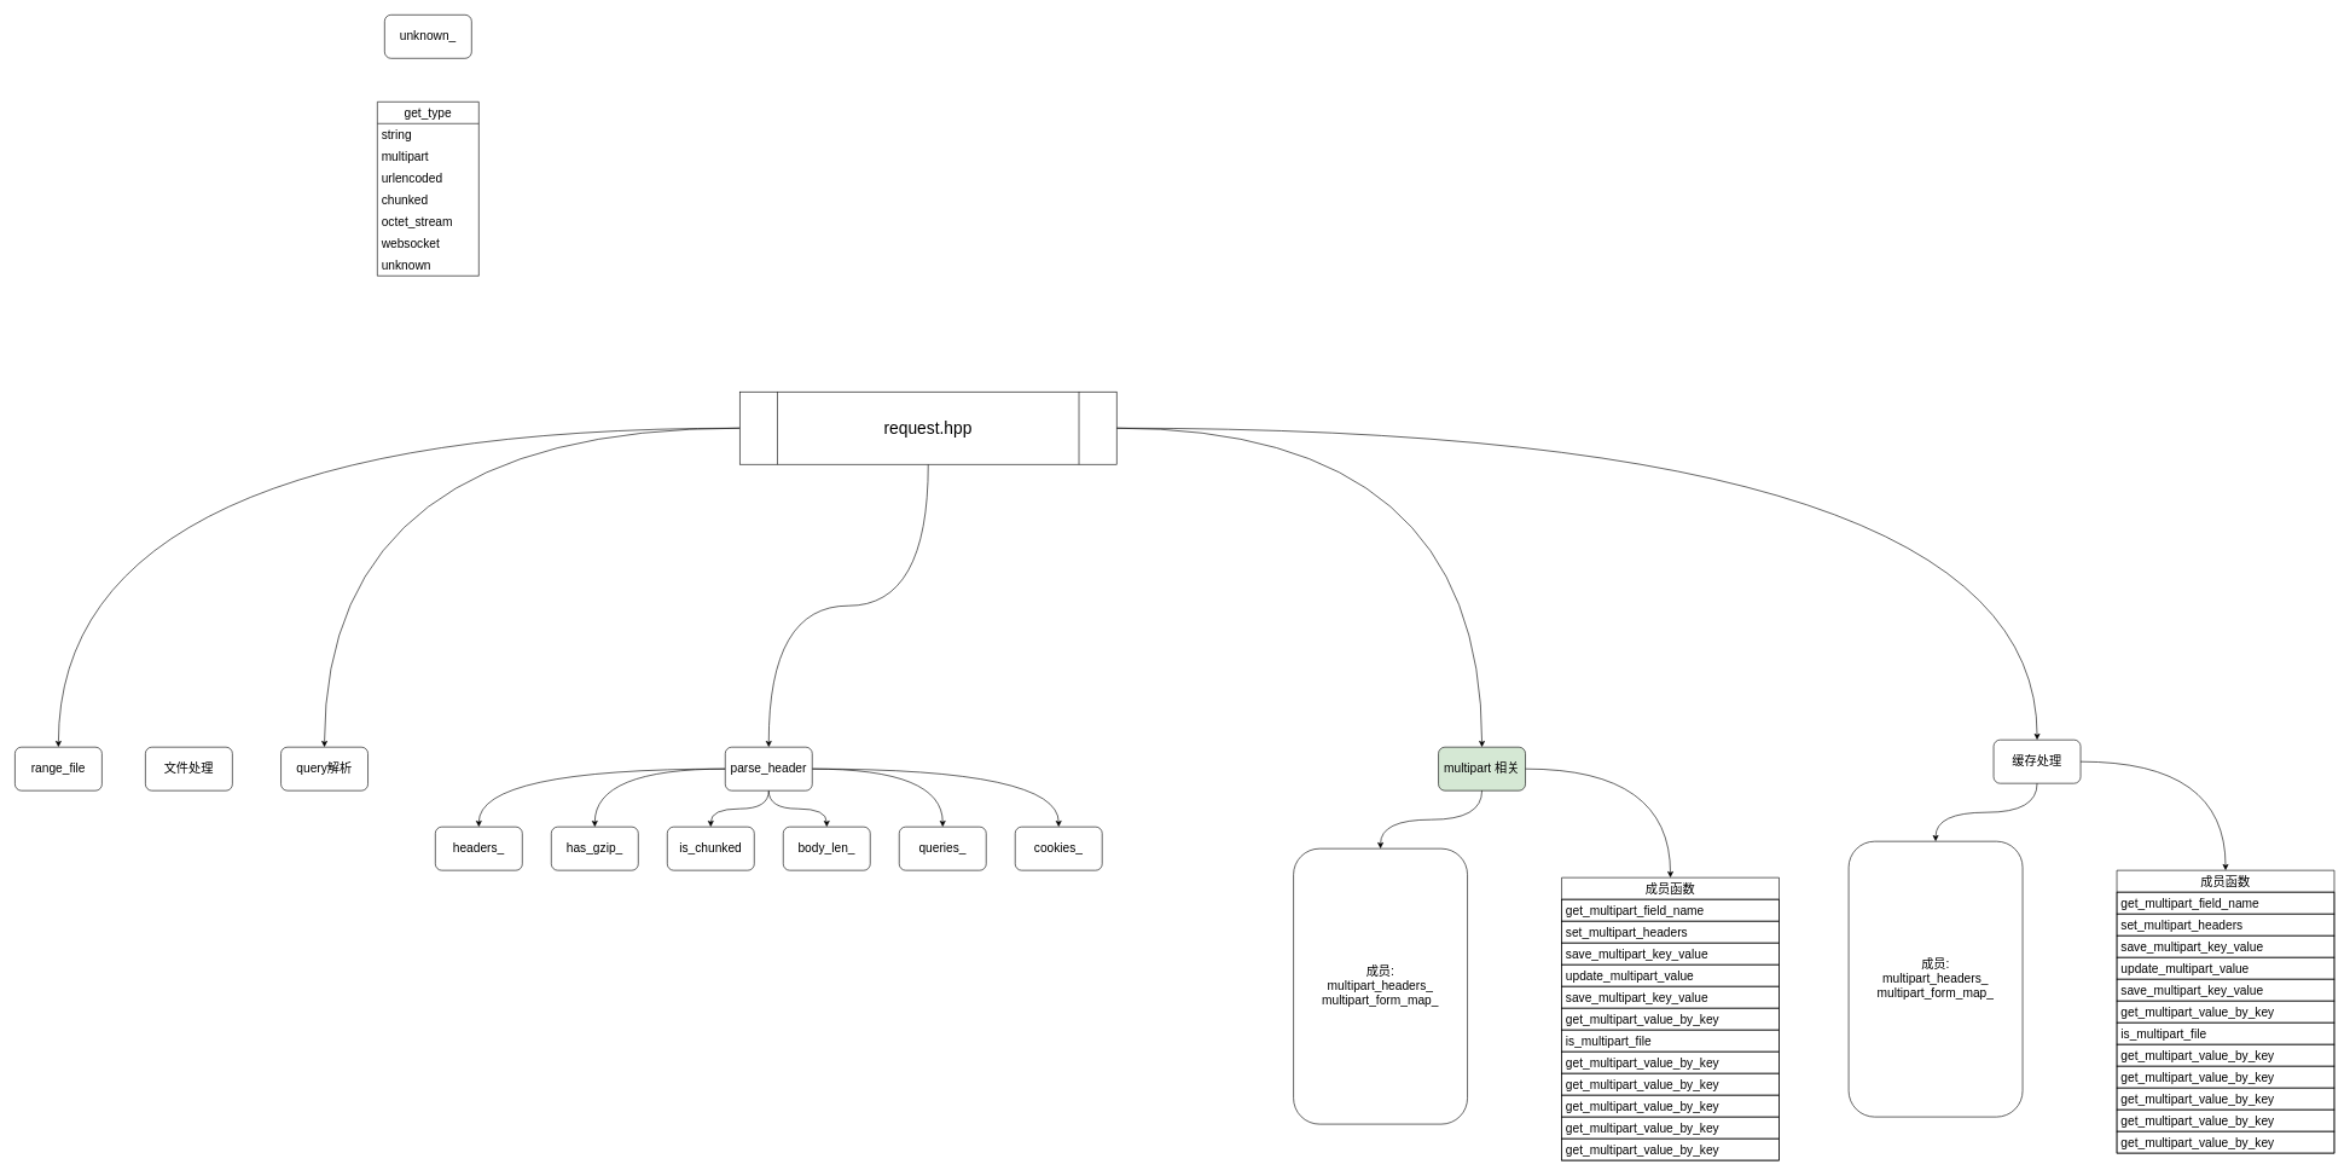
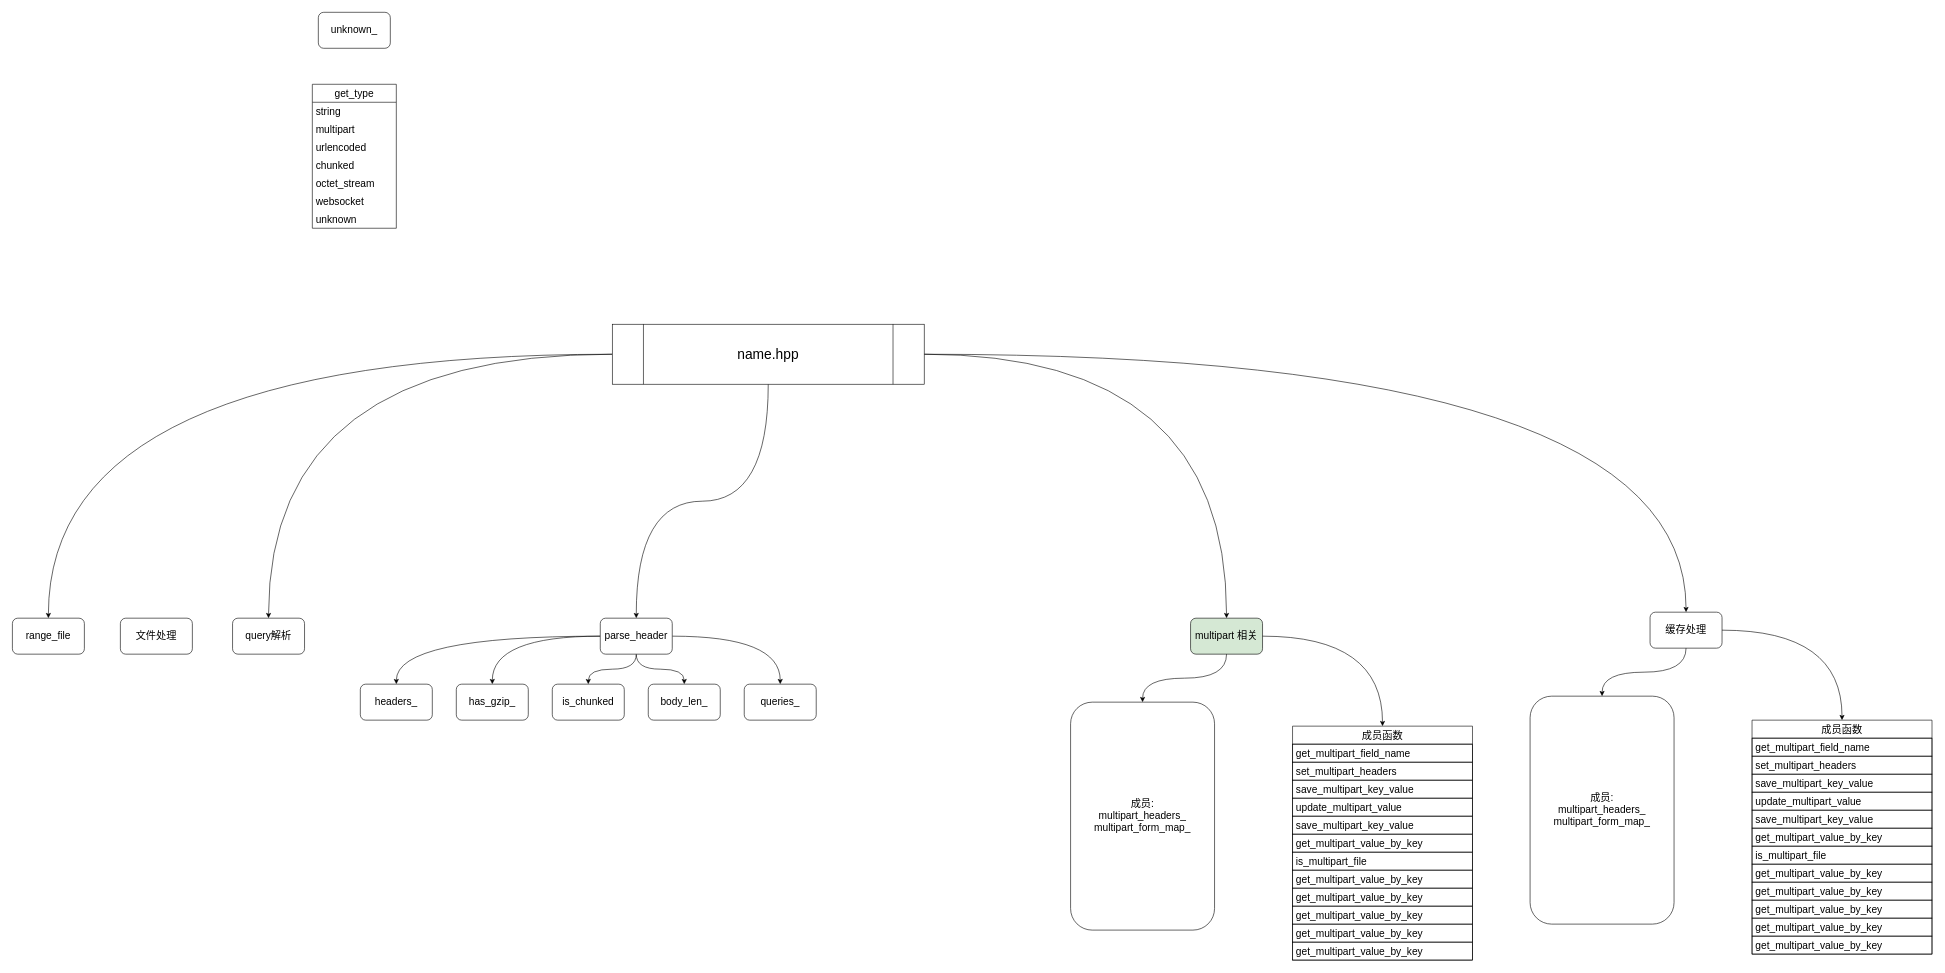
  <mxCell id="0" />
  <mxCell id="1" parent="0" />
  <mxCell id="2" value="" style="edgeStyle=orthogonalEdgeStyle;rounded=0;orthogonalLoop=1;jettySize=auto;html=1;fontSize=17;curved=1;" edge="1" parent="1" source="8" target="9"><mxGeometry relative="1" as="geometry" /></mxCell>
  <mxCell id="3" value="" style="edgeStyle=orthogonalEdgeStyle;curved=1;rounded=0;orthogonalLoop=1;jettySize=auto;html=1;fontSize=17;" edge="1" parent="1" source="8" target="10"><mxGeometry relative="1" as="geometry" /></mxCell>
  <mxCell id="4" value="" style="edgeStyle=orthogonalEdgeStyle;curved=1;rounded=0;orthogonalLoop=1;jettySize=auto;html=1;fontSize=17;" edge="1" parent="1" source="8" target="11"><mxGeometry relative="1" as="geometry" /></mxCell>
  <mxCell id="5" style="edgeStyle=orthogonalEdgeStyle;curved=1;rounded=0;orthogonalLoop=1;jettySize=auto;html=1;fontSize=17;entryX=0.5;entryY=0;entryDx=0;entryDy=0;" edge="1" parent="1" source="8" target="12"><mxGeometry relative="1" as="geometry"><mxPoint y="1160" as="targetPoint" x="800" /></mxGeometry></mxCell>
  <mxCell id="6" style="edgeStyle=orthogonalEdgeStyle;curved=1;rounded=0;orthogonalLoop=1;jettySize=auto;html=1;fontSize=17;" edge="1" parent="1" source="8" target="14"><mxGeometry relative="1" as="geometry" /></mxCell>
- <mxCell id="7" style="edgeStyle=orthogonalEdgeStyle;curved=1;rounded=0;orthogonalLoop=1;jettySize=auto;html=1;fontSize=17;" edge="1" parent="1" source="8" target="13"><mxGeometry relative="1" as="geometry" /></mxCell>
  <mxCell id="8" value="parse_header" style="rounded=1;whiteSpace=wrap;html=1;fontSize=17;" vertex="1" parent="1"><mxGeometry x="1000" y="1030" width="120" height="60" as="geometry" /></mxCell>
  <mxCell id="9" value="headers_" style="whiteSpace=wrap;html=1;rounded=1;fontSize=17;" vertex="1" parent="1"><mxGeometry x="600" y="1140" width="120" height="60" as="geometry" /></mxCell>
  <mxCell id="10" value="has_gzip_" style="whiteSpace=wrap;html=1;rounded=1;fontSize=17;" vertex="1" parent="1"><mxGeometry x="760" y="1140" width="120" height="60" as="geometry" /></mxCell>
  <mxCell id="11" value="is_chunked" style="whiteSpace=wrap;html=1;rounded=1;fontSize=17;" vertex="1" parent="1"><mxGeometry x="920" y="1140" width="120" height="60" as="geometry" /></mxCell>
  <mxCell id="12" value="body_len_" style="whiteSpace=wrap;html=1;rounded=1;fontSize=17;" vertex="1" parent="1"><mxGeometry x="1080" y="1140" width="120" height="60" as="geometry" /></mxCell>
- <mxCell id="13" value="cookies_" style="whiteSpace=wrap;html=1;rounded=1;fontSize=17;" vertex="1" parent="1"><mxGeometry x="1400" y="1140" width="120" height="60" as="geometry" /></mxCell>
  <mxCell id="14" value="queries_" style="whiteSpace=wrap;html=1;rounded=1;fontSize=17;" vertex="1" parent="1"><mxGeometry x="1240" y="1140" width="120" height="60" as="geometry" /></mxCell>
  <mxCell id="15" value="unknown_" style="rounded=1;whiteSpace=wrap;html=1;fontSize=17;" vertex="1" parent="1"><mxGeometry x="530" y="20" width="120" height="60" as="geometry" /></mxCell>
  <mxCell id="16" value="get_type" style="swimlane;fontStyle=0;childLayout=stackLayout;horizontal=1;startSize=30;horizontalStack=0;resizeParent=1;resizeParentMax=0;resizeLast=0;collapsible=1;marginBottom=0;fontSize=17;" vertex="1" parent="1"><mxGeometry x="520" y="140" width="140" height="240" as="geometry" /></mxCell>
  <mxCell id="17" value="string" style="text;strokeColor=none;fillColor=none;align=left;verticalAlign=middle;spacingLeft=4;spacingRight=4;overflow=hidden;points=[[0,0.5],[1,0.5]];portConstraint=eastwest;rotatable=0;fontSize=17;" vertex="1" parent="16"><mxGeometry y="30" width="140" height="30" as="geometry" /></mxCell>
  <mxCell id="18" value="multipart" style="text;strokeColor=none;fillColor=none;align=left;verticalAlign=middle;spacingLeft=4;spacingRight=4;overflow=hidden;points=[[0,0.5],[1,0.5]];portConstraint=eastwest;rotatable=0;fontSize=17;" vertex="1" parent="16"><mxGeometry y="60" width="140" height="30" as="geometry" /></mxCell>
  <mxCell id="19" value="urlencoded" style="text;strokeColor=none;fillColor=none;align=left;verticalAlign=middle;spacingLeft=4;spacingRight=4;overflow=hidden;points=[[0,0.5],[1,0.5]];portConstraint=eastwest;rotatable=0;fontSize=17;" vertex="1" parent="16"><mxGeometry y="90" width="140" height="30" as="geometry" /></mxCell>
  <mxCell id="20" value="chunked" style="text;strokeColor=none;fillColor=none;align=left;verticalAlign=middle;spacingLeft=4;spacingRight=4;overflow=hidden;points=[[0,0.5],[1,0.5]];portConstraint=eastwest;rotatable=0;fontSize=17;" vertex="1" parent="16"><mxGeometry y="120" width="140" height="30" as="geometry" /></mxCell>
  <mxCell id="21" value="octet_stream" style="text;strokeColor=none;fillColor=none;align=left;verticalAlign=middle;spacingLeft=4;spacingRight=4;overflow=hidden;points=[[0,0.5],[1,0.5]];portConstraint=eastwest;rotatable=0;fontSize=17;" vertex="1" parent="16"><mxGeometry y="150" width="140" height="30" as="geometry" /></mxCell>
  <mxCell id="22" value="websocket" style="text;strokeColor=none;fillColor=none;align=left;verticalAlign=middle;spacingLeft=4;spacingRight=4;overflow=hidden;points=[[0,0.5],[1,0.5]];portConstraint=eastwest;rotatable=0;fontSize=17;" vertex="1" parent="16"><mxGeometry y="180" width="140" height="30" as="geometry" /></mxCell>
  <mxCell id="23" value="unknown" style="text;strokeColor=none;fillColor=none;align=left;verticalAlign=middle;spacingLeft=4;spacingRight=4;overflow=hidden;points=[[0,0.5],[1,0.5]];portConstraint=eastwest;rotatable=0;fontSize=17;" vertex="1" parent="16"><mxGeometry y="210" width="140" height="30" as="geometry" /></mxCell>
  <mxCell id="24" value="文件处理" style="rounded=1;whiteSpace=wrap;html=1;fontSize=17;" vertex="1" parent="1"><mxGeometry x="200" y="1030" width="120" height="60" as="geometry" /></mxCell>
  <mxCell id="25" style="edgeStyle=orthogonalEdgeStyle;curved=1;rounded=0;orthogonalLoop=1;jettySize=auto;html=1;fontSize=23;" edge="1" parent="1" source="30" target="8"><mxGeometry relative="1" as="geometry" /></mxCell>
  <mxCell id="26" style="edgeStyle=orthogonalEdgeStyle;curved=1;rounded=0;orthogonalLoop=1;jettySize=auto;html=1;entryX=0.5;entryY=0;entryDx=0;entryDy=0;fontSize=23;" edge="1" parent="1" source="30" target="32"><mxGeometry relative="1" as="geometry" /></mxCell>
  <mxCell id="27" style="edgeStyle=orthogonalEdgeStyle;curved=1;rounded=0;orthogonalLoop=1;jettySize=auto;html=1;fontSize=23;" edge="1" parent="1" source="30" target="49"><mxGeometry relative="1" as="geometry" /></mxCell>
  <mxCell id="28" style="edgeStyle=orthogonalEdgeStyle;curved=1;rounded=0;orthogonalLoop=1;jettySize=auto;html=1;entryX=0.5;entryY=0;entryDx=0;entryDy=0;fontSize=23;" edge="1" parent="1" source="30" target="50"><mxGeometry relative="1" as="geometry" /></mxCell>
  <mxCell id="29" style="edgeStyle=orthogonalEdgeStyle;curved=1;rounded=0;orthogonalLoop=1;jettySize=auto;html=1;fontSize=23;" edge="1" parent="1" source="30" target="52"><mxGeometry relative="1" as="geometry" /></mxCell>
- <mxCell id="30" value="request.hpp" style="shape=process;whiteSpace=wrap;html=1;backgroundOutline=1;labelBorderColor=none;fontSize=23;strokeColor=default;" vertex="1" parent="1"><mxGeometry x="1020" y="540" width="520" height="100" as="geometry" /></mxCell>
+ <mxCell id="30" value="name.hpp" style="shape=process;whiteSpace=wrap;html=1;backgroundOutline=1;labelBorderColor=none;fontSize=23;strokeColor=default;" vertex="1" parent="1"><mxGeometry x="1020" y="540" width="520" height="100" as="geometry" /></mxCell>
  <mxCell id="31" value="" style="group" vertex="1" connectable="0" parent="1"><mxGeometry x="1784" y="1030" width="670" height="570" as="geometry" /></mxCell>
  <mxCell id="32" value="multipart 相关" style="rounded=1;whiteSpace=wrap;html=1;fontSize=17;fillColor=#d5e8d4;" vertex="1" parent="31"><mxGeometry x="200" width="120" height="60" as="geometry" /></mxCell>
  <mxCell id="33" value="成员:&lt;br&gt;multipart_headers_&lt;br&gt;multipart_form_map_" style="whiteSpace=wrap;html=1;rounded=1;fontSize=17;" vertex="1" parent="31"><mxGeometry y="140" width="240" height="380" as="geometry" /></mxCell>
  <mxCell id="34" value="" style="edgeStyle=orthogonalEdgeStyle;curved=1;rounded=0;orthogonalLoop=1;jettySize=auto;html=1;fontSize=17;" edge="1" parent="31" source="32" target="33"><mxGeometry relative="1" as="geometry" /></mxCell>
  <mxCell id="35" value="成员函数" style="swimlane;fontStyle=0;childLayout=stackLayout;horizontal=1;startSize=30;horizontalStack=0;resizeParent=1;resizeParentMax=0;resizeLast=0;collapsible=1;marginBottom=0;labelBorderColor=none;fontSize=17;strokeColor=default;" vertex="1" parent="31"><mxGeometry x="370" y="180" width="300" height="390" as="geometry" /></mxCell>
  <mxCell id="36" value="get_multipart_field_name" style="text;strokeColor=default;fillColor=none;align=left;verticalAlign=middle;spacingLeft=4;spacingRight=4;overflow=hidden;points=[[0,0.5],[1,0.5]];portConstraint=eastwest;rotatable=0;labelBorderColor=none;fontSize=17;" vertex="1" parent="35"><mxGeometry y="30" width="300" height="30" as="geometry" /></mxCell>
  <mxCell id="37" value="set_multipart_headers" style="text;strokeColor=default;fillColor=none;align=left;verticalAlign=middle;spacingLeft=4;spacingRight=4;overflow=hidden;points=[[0,0.5],[1,0.5]];portConstraint=eastwest;rotatable=0;labelBorderColor=none;fontSize=17;" vertex="1" parent="35"><mxGeometry y="60" width="300" height="30" as="geometry" /></mxCell>
  <mxCell id="38" value="save_multipart_key_value" style="text;strokeColor=default;fillColor=none;align=left;verticalAlign=middle;spacingLeft=4;spacingRight=4;overflow=hidden;points=[[0,0.5],[1,0.5]];portConstraint=eastwest;rotatable=0;labelBorderColor=none;fontSize=17;" vertex="1" parent="35"><mxGeometry y="90" width="300" height="30" as="geometry" /></mxCell>
  <mxCell id="39" value="update_multipart_value" style="text;strokeColor=default;fillColor=none;align=left;verticalAlign=middle;spacingLeft=4;spacingRight=4;overflow=hidden;points=[[0,0.5],[1,0.5]];portConstraint=eastwest;rotatable=0;labelBorderColor=none;fontSize=17;" vertex="1" parent="35"><mxGeometry y="120" width="300" height="30" as="geometry" /></mxCell>
  <mxCell id="40" value="save_multipart_key_value" style="text;strokeColor=default;fillColor=none;align=left;verticalAlign=middle;spacingLeft=4;spacingRight=4;overflow=hidden;points=[[0,0.5],[1,0.5]];portConstraint=eastwest;rotatable=0;labelBorderColor=none;fontSize=17;" vertex="1" parent="35"><mxGeometry y="150" width="300" height="30" as="geometry" /></mxCell>
  <mxCell id="41" value="get_multipart_value_by_key" style="text;strokeColor=default;fillColor=none;align=left;verticalAlign=middle;spacingLeft=4;spacingRight=4;overflow=hidden;points=[[0,0.5],[1,0.5]];portConstraint=eastwest;rotatable=0;labelBorderColor=none;fontSize=17;" vertex="1" parent="35"><mxGeometry y="180" width="300" height="30" as="geometry" /></mxCell>
  <mxCell id="42" value="is_multipart_file" style="text;strokeColor=default;fillColor=none;align=left;verticalAlign=middle;spacingLeft=4;spacingRight=4;overflow=hidden;points=[[0,0.5],[1,0.5]];portConstraint=eastwest;rotatable=0;labelBorderColor=none;fontSize=17;" vertex="1" parent="35"><mxGeometry y="210" width="300" height="30" as="geometry" /></mxCell>
  <mxCell id="43" value="get_multipart_value_by_key" style="text;strokeColor=default;fillColor=none;align=left;verticalAlign=middle;spacingLeft=4;spacingRight=4;overflow=hidden;points=[[0,0.5],[1,0.5]];portConstraint=eastwest;rotatable=0;labelBorderColor=none;fontSize=17;" vertex="1" parent="35"><mxGeometry y="240" width="300" height="30" as="geometry" /></mxCell>
  <mxCell id="44" value="get_multipart_value_by_key" style="text;strokeColor=default;fillColor=none;align=left;verticalAlign=middle;spacingLeft=4;spacingRight=4;overflow=hidden;points=[[0,0.5],[1,0.5]];portConstraint=eastwest;rotatable=0;labelBorderColor=none;fontSize=17;" vertex="1" parent="35"><mxGeometry y="270" width="300" height="30" as="geometry" /></mxCell>
  <mxCell id="45" value="get_multipart_value_by_key" style="text;strokeColor=default;fillColor=none;align=left;verticalAlign=middle;spacingLeft=4;spacingRight=4;overflow=hidden;points=[[0,0.5],[1,0.5]];portConstraint=eastwest;rotatable=0;labelBorderColor=none;fontSize=17;" vertex="1" parent="35"><mxGeometry y="300" width="300" height="30" as="geometry" /></mxCell>
  <mxCell id="46" value="get_multipart_value_by_key" style="text;strokeColor=default;fillColor=none;align=left;verticalAlign=middle;spacingLeft=4;spacingRight=4;overflow=hidden;points=[[0,0.5],[1,0.5]];portConstraint=eastwest;rotatable=0;labelBorderColor=none;fontSize=17;" vertex="1" parent="35"><mxGeometry y="330" width="300" height="30" as="geometry" /></mxCell>
  <mxCell id="47" value="get_multipart_value_by_key" style="text;strokeColor=default;fillColor=none;align=left;verticalAlign=middle;spacingLeft=4;spacingRight=4;overflow=hidden;points=[[0,0.5],[1,0.5]];portConstraint=eastwest;rotatable=0;labelBorderColor=none;fontSize=17;" vertex="1" parent="35"><mxGeometry y="360" width="300" height="30" as="geometry" /></mxCell>
  <mxCell id="48" style="edgeStyle=orthogonalEdgeStyle;curved=1;rounded=0;orthogonalLoop=1;jettySize=auto;html=1;fontSize=17;" edge="1" parent="31" source="32" target="35"><mxGeometry relative="1" as="geometry" /></mxCell>
  <mxCell id="49" value="query解析" style="rounded=1;whiteSpace=wrap;html=1;fontSize=17;" vertex="1" parent="1"><mxGeometry x="387" y="1030" width="120" height="60" as="geometry" /></mxCell>
  <mxCell id="50" value="range_file" style="rounded=1;whiteSpace=wrap;html=1;fontSize=17;" vertex="1" parent="1"><mxGeometry x="20" y="1030" width="120" height="60" as="geometry" /></mxCell>
  <mxCell id="51" value="" style="group" vertex="1" connectable="0" parent="1"><mxGeometry x="2550" y="1020" width="670" height="570" as="geometry" /></mxCell>
  <mxCell id="52" value="缓存处理" style="rounded=1;whiteSpace=wrap;html=1;fontSize=17;" vertex="1" parent="51"><mxGeometry x="200" width="120" height="60" as="geometry" /></mxCell>
  <mxCell id="53" value="成员:&lt;br&gt;multipart_headers_&lt;br&gt;multipart_form_map_" style="whiteSpace=wrap;html=1;rounded=1;fontSize=17;" vertex="1" parent="51"><mxGeometry y="140" width="240" height="380" as="geometry" /></mxCell>
  <mxCell id="54" value="" style="edgeStyle=orthogonalEdgeStyle;curved=1;rounded=0;orthogonalLoop=1;jettySize=auto;html=1;fontSize=17;" edge="1" parent="51" source="52" target="53"><mxGeometry relative="1" as="geometry" /></mxCell>
  <mxCell id="55" value="成员函数" style="swimlane;fontStyle=0;childLayout=stackLayout;horizontal=1;startSize=30;horizontalStack=0;resizeParent=1;resizeParentMax=0;resizeLast=0;collapsible=1;marginBottom=0;labelBorderColor=none;fontSize=17;strokeColor=default;" vertex="1" parent="51"><mxGeometry x="370" y="180" width="300" height="390" as="geometry" /></mxCell>
  <mxCell id="56" value="get_multipart_field_name" style="text;strokeColor=default;fillColor=none;align=left;verticalAlign=middle;spacingLeft=4;spacingRight=4;overflow=hidden;points=[[0,0.5],[1,0.5]];portConstraint=eastwest;rotatable=0;labelBorderColor=none;fontSize=17;" vertex="1" parent="55"><mxGeometry y="30" width="300" height="30" as="geometry" /></mxCell>
  <mxCell id="57" value="set_multipart_headers" style="text;strokeColor=default;fillColor=none;align=left;verticalAlign=middle;spacingLeft=4;spacingRight=4;overflow=hidden;points=[[0,0.5],[1,0.5]];portConstraint=eastwest;rotatable=0;labelBorderColor=none;fontSize=17;" vertex="1" parent="55"><mxGeometry y="60" width="300" height="30" as="geometry" /></mxCell>
  <mxCell id="58" value="save_multipart_key_value" style="text;strokeColor=default;fillColor=none;align=left;verticalAlign=middle;spacingLeft=4;spacingRight=4;overflow=hidden;points=[[0,0.5],[1,0.5]];portConstraint=eastwest;rotatable=0;labelBorderColor=none;fontSize=17;" vertex="1" parent="55"><mxGeometry y="90" width="300" height="30" as="geometry" /></mxCell>
  <mxCell id="59" value="update_multipart_value" style="text;strokeColor=default;fillColor=none;align=left;verticalAlign=middle;spacingLeft=4;spacingRight=4;overflow=hidden;points=[[0,0.5],[1,0.5]];portConstraint=eastwest;rotatable=0;labelBorderColor=none;fontSize=17;" vertex="1" parent="55"><mxGeometry y="120" width="300" height="30" as="geometry" /></mxCell>
  <mxCell id="60" value="save_multipart_key_value" style="text;strokeColor=default;fillColor=none;align=left;verticalAlign=middle;spacingLeft=4;spacingRight=4;overflow=hidden;points=[[0,0.5],[1,0.5]];portConstraint=eastwest;rotatable=0;labelBorderColor=none;fontSize=17;" vertex="1" parent="55"><mxGeometry y="150" width="300" height="30" as="geometry" /></mxCell>
  <mxCell id="61" value="get_multipart_value_by_key" style="text;strokeColor=default;fillColor=none;align=left;verticalAlign=middle;spacingLeft=4;spacingRight=4;overflow=hidden;points=[[0,0.5],[1,0.5]];portConstraint=eastwest;rotatable=0;labelBorderColor=none;fontSize=17;" vertex="1" parent="55"><mxGeometry y="180" width="300" height="30" as="geometry" /></mxCell>
  <mxCell id="62" value="is_multipart_file" style="text;strokeColor=default;fillColor=none;align=left;verticalAlign=middle;spacingLeft=4;spacingRight=4;overflow=hidden;points=[[0,0.5],[1,0.5]];portConstraint=eastwest;rotatable=0;labelBorderColor=none;fontSize=17;" vertex="1" parent="55"><mxGeometry y="210" width="300" height="30" as="geometry" /></mxCell>
  <mxCell id="63" value="get_multipart_value_by_key" style="text;strokeColor=default;fillColor=none;align=left;verticalAlign=middle;spacingLeft=4;spacingRight=4;overflow=hidden;points=[[0,0.5],[1,0.5]];portConstraint=eastwest;rotatable=0;labelBorderColor=none;fontSize=17;" vertex="1" parent="55"><mxGeometry y="240" width="300" height="30" as="geometry" /></mxCell>
  <mxCell id="64" value="get_multipart_value_by_key" style="text;strokeColor=default;fillColor=none;align=left;verticalAlign=middle;spacingLeft=4;spacingRight=4;overflow=hidden;points=[[0,0.5],[1,0.5]];portConstraint=eastwest;rotatable=0;labelBorderColor=none;fontSize=17;" vertex="1" parent="55"><mxGeometry y="270" width="300" height="30" as="geometry" /></mxCell>
  <mxCell id="65" value="get_multipart_value_by_key" style="text;strokeColor=default;fillColor=none;align=left;verticalAlign=middle;spacingLeft=4;spacingRight=4;overflow=hidden;points=[[0,0.5],[1,0.5]];portConstraint=eastwest;rotatable=0;labelBorderColor=none;fontSize=17;" vertex="1" parent="55"><mxGeometry y="300" width="300" height="30" as="geometry" /></mxCell>
  <mxCell id="66" value="get_multipart_value_by_key" style="text;strokeColor=default;fillColor=none;align=left;verticalAlign=middle;spacingLeft=4;spacingRight=4;overflow=hidden;points=[[0,0.5],[1,0.5]];portConstraint=eastwest;rotatable=0;labelBorderColor=none;fontSize=17;" vertex="1" parent="55"><mxGeometry y="330" width="300" height="30" as="geometry" /></mxCell>
  <mxCell id="67" value="get_multipart_value_by_key" style="text;strokeColor=default;fillColor=none;align=left;verticalAlign=middle;spacingLeft=4;spacingRight=4;overflow=hidden;points=[[0,0.5],[1,0.5]];portConstraint=eastwest;rotatable=0;labelBorderColor=none;fontSize=17;" vertex="1" parent="55"><mxGeometry y="360" width="300" height="30" as="geometry" /></mxCell>
  <mxCell id="68" style="edgeStyle=orthogonalEdgeStyle;curved=1;rounded=0;orthogonalLoop=1;jettySize=auto;html=1;fontSize=17;" edge="1" parent="51" source="52" target="55"><mxGeometry relative="1" as="geometry" /></mxCell>
